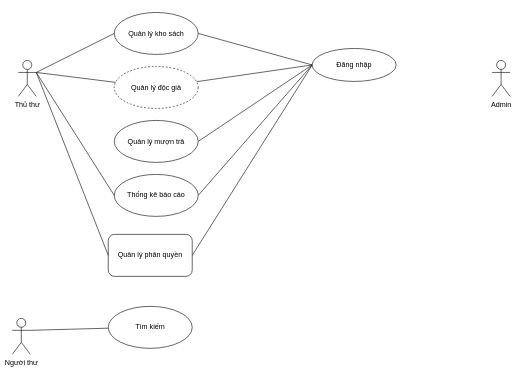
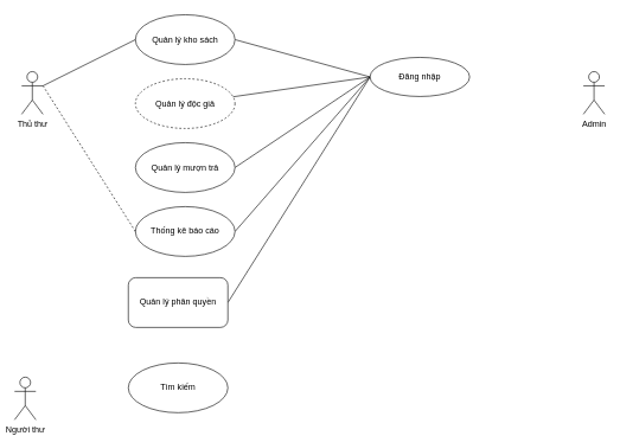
  <mxCell id="0" />
  <mxCell id="1" parent="0" />
  <mxCell id="2" value="Thủ thư" style="shape=umlActor;verticalLabelPosition=bottom;verticalAlign=top;html=1;" vertex="1" parent="1"><mxGeometry x="30" y="100" width="30" height="60" as="geometry" /></mxCell>
  <mxCell id="3" value="Người thư" style="shape=umlActor;verticalLabelPosition=bottom;verticalAlign=top;html=1;" vertex="1" parent="1"><mxGeometry x="20" y="530" width="30" height="60" as="geometry" /></mxCell>
  <mxCell id="4" value="Admin" style="shape=umlActor;verticalLabelPosition=bottom;verticalAlign=top;html=1;" vertex="1" parent="1"><mxGeometry x="820" y="100" width="30" height="60" as="geometry" /></mxCell>
  <mxCell id="5" style="rounded=0;orthogonalLoop=1;jettySize=auto;html=1;entryX=0;entryY=0.5;entryDx=0;entryDy=0;endArrow=none;endFill=0;exitX=1;exitY=0.5;exitDx=0;exitDy=0;" edge="1" parent="1" source="6" target="16"><mxGeometry relative="1" as="geometry"><mxPoint x="490" y="110" as="targetPoint" /></mxGeometry></mxCell>
  <mxCell id="6" value="Quản lý kho sách" style="ellipse;whiteSpace=wrap;html=1;" vertex="1" parent="1"><mxGeometry x="190" y="20" width="140" height="70" as="geometry" /></mxCell>
  <mxCell id="7" style="rounded=0;orthogonalLoop=1;jettySize=auto;html=1;entryX=0;entryY=0.5;entryDx=0;entryDy=0;endArrow=none;endFill=0;" edge="1" parent="1" source="8" target="16"><mxGeometry relative="1" as="geometry" /></mxCell>
  <mxCell id="8" value="Quản lý độc giả" style="ellipse;whiteSpace=wrap;html=1;dashed=1;" vertex="1" parent="1"><mxGeometry x="190" y="110" width="140" height="70" as="geometry" /></mxCell>
  <mxCell id="9" style="rounded=0;orthogonalLoop=1;jettySize=auto;html=1;entryX=0;entryY=0.5;entryDx=0;entryDy=0;endArrow=none;endFill=0;exitX=1;exitY=0.5;exitDx=0;exitDy=0;" edge="1" parent="1" source="10" target="16"><mxGeometry relative="1" as="geometry" /></mxCell>
  <mxCell id="10" value="Quản lý mượn trả" style="ellipse;whiteSpace=wrap;html=1;" vertex="1" parent="1"><mxGeometry x="190" y="200" width="140" height="70" as="geometry" /></mxCell>
  <mxCell id="11" style="rounded=0;orthogonalLoop=1;jettySize=auto;html=1;entryX=0;entryY=0.5;entryDx=0;entryDy=0;endArrow=none;endFill=0;exitX=1;exitY=0.5;exitDx=0;exitDy=0;" edge="1" parent="1" source="12" target="16"><mxGeometry relative="1" as="geometry" /></mxCell>
  <mxCell id="12" value="Thống kê báo cáo" style="ellipse;whiteSpace=wrap;html=1;" vertex="1" parent="1"><mxGeometry x="190" y="290" width="140" height="70" as="geometry" /></mxCell>
  <mxCell id="13" style="rounded=0;orthogonalLoop=1;jettySize=auto;html=1;entryX=0;entryY=0.5;entryDx=0;entryDy=0;endArrow=none;endFill=0;exitX=1;exitY=0.5;exitDx=0;exitDy=0;" edge="1" parent="1" source="14" target="16"><mxGeometry relative="1" as="geometry" /></mxCell>
  <mxCell id="14" value="Quản lý phân quyền" style="whiteSpace=wrap;html=1;rounded=1;" vertex="1" parent="1"><mxGeometry x="180" y="390" width="140" height="70" as="geometry" /></mxCell>
  <mxCell id="15" value="Tìm kiếm" style="ellipse;whiteSpace=wrap;html=1;" vertex="1" parent="1"><mxGeometry x="180" y="510" width="140" height="70" as="geometry" /></mxCell>
  <mxCell id="16" value="Đăng nhập" style="ellipse;whiteSpace=wrap;html=1;" vertex="1" parent="1"><mxGeometry x="520" y="80" width="140" height="55" as="geometry" /></mxCell>
  <mxCell id="17" style="rounded=0;orthogonalLoop=1;jettySize=auto;html=1;entryX=1;entryY=0.333;entryDx=0;entryDy=0;entryPerimeter=0;endArrow=none;endFill=0;exitX=0;exitY=0.5;exitDx=0;exitDy=0;" edge="1" parent="1" source="6" target="2"><mxGeometry relative="1" as="geometry" /></mxCell>
- <mxCell id="18" style="rounded=0;orthogonalLoop=1;jettySize=auto;html=1;entryX=1;entryY=0.333;entryDx=0;entryDy=0;entryPerimeter=0;endArrow=none;endFill=0;" edge="1" parent="1" source="8" target="2"><mxGeometry relative="1" as="geometry" /></mxCell>
- <mxCell id="19" style="rounded=0;orthogonalLoop=1;jettySize=auto;html=1;entryX=1;entryY=0.333;entryDx=0;entryDy=0;entryPerimeter=0;endArrow=none;endFill=0;exitX=0;exitY=0.5;exitDx=0;exitDy=0;" edge="1" parent="1" source="12" target="2"><mxGeometry relative="1" as="geometry" /></mxCell>
- <mxCell id="20" style="rounded=0;orthogonalLoop=1;jettySize=auto;html=1;entryX=1;entryY=0.333;entryDx=0;entryDy=0;entryPerimeter=0;endArrow=none;endFill=0;exitX=0;exitY=0.5;exitDx=0;exitDy=0;" edge="1" parent="1" source="14" target="2"><mxGeometry relative="1" as="geometry" /></mxCell>
- <mxCell id="21" style="rounded=0;orthogonalLoop=1;jettySize=auto;html=1;entryX=1;entryY=0.333;entryDx=0;entryDy=0;entryPerimeter=0;endArrow=none;endFill=0;" edge="1" parent="1" source="15" target="3"><mxGeometry relative="1" as="geometry" /></mxCell>
+ <mxCell id="19" style="rounded=0;orthogonalLoop=1;jettySize=auto;html=1;entryX=1;entryY=0.333;entryDx=0;entryDy=0;entryPerimeter=0;endArrow=none;endFill=0;exitX=0;exitY=0.5;exitDx=0;exitDy=0;dashed=1;" edge="1" parent="1" source="12" target="2"><mxGeometry relative="1" as="geometry" /></mxCell>
